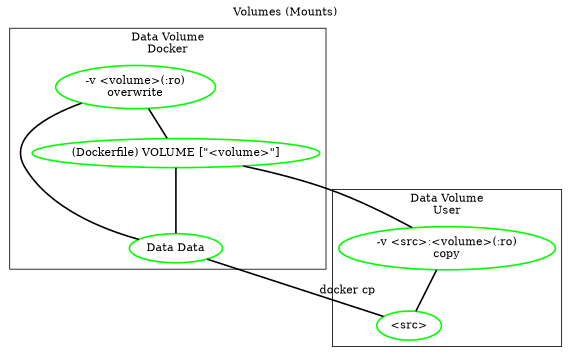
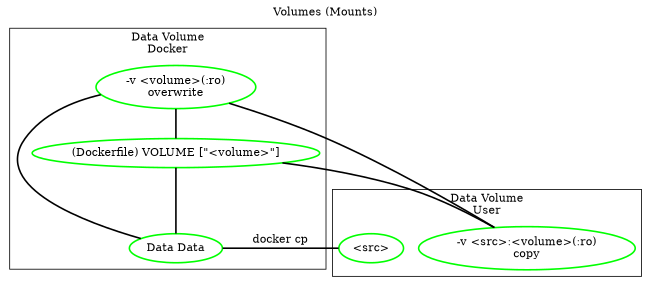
  graph {
    color=green
    compound=true
    label="Volumes (Mounts)"
    labelloc=t
    node [color=green style=bold]
    edge [constraint=true style=bold]
    n1 [label="-v <volume>(:ro)\noverwrite"]
    n2 [label="(Dockerfile) VOLUME [\"<volume>\"]"]
    n3 [label="Data Data"]
    n4 [label="-v <src>:<volume>(:ro)\ncopy"]
    n5 [label="<src>"]
    subgraph cluster_1 {
      color=black
      label="Data Volume\nDocker"
      n1
      n2
      n3
    }
    subgraph cluster_2 {
      color=black
      label="Data Volume\nUser"
      n4
      n5
    }
    n1 -- n2
    n2 -- n3
    n2 -- n4
    n3 -- n1
    n3 -- n5 [label="docker cp"]
-   n4 -- n5
+   n4 -- n1
  }
